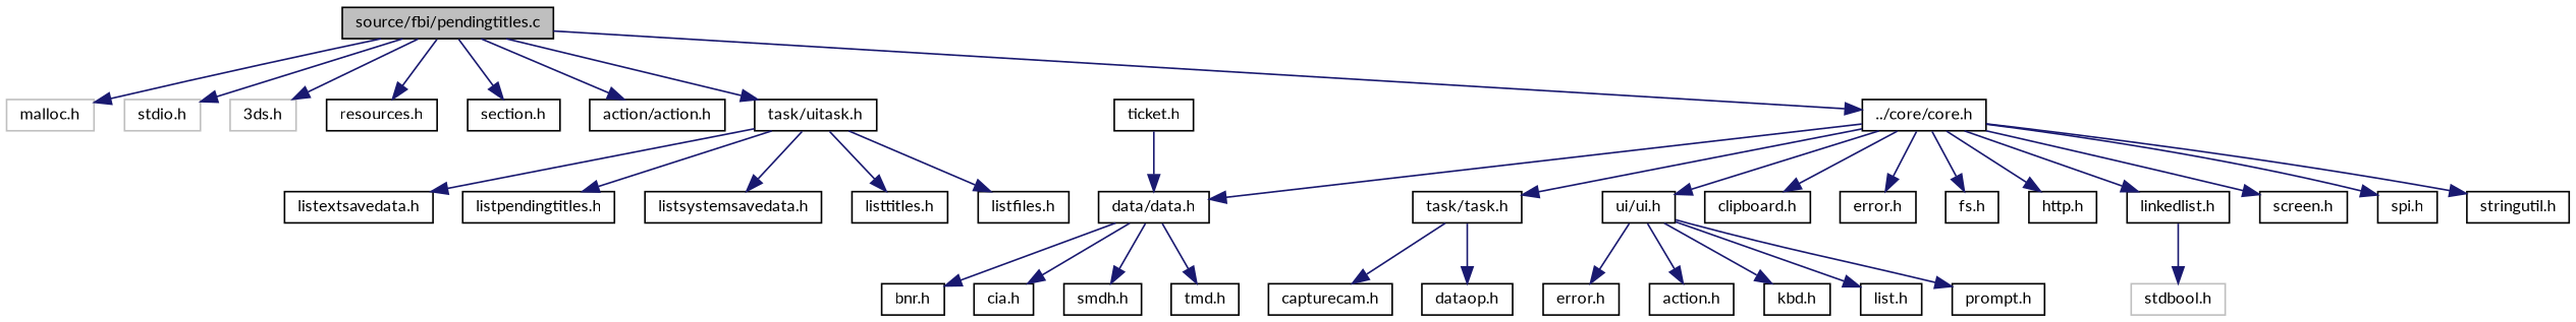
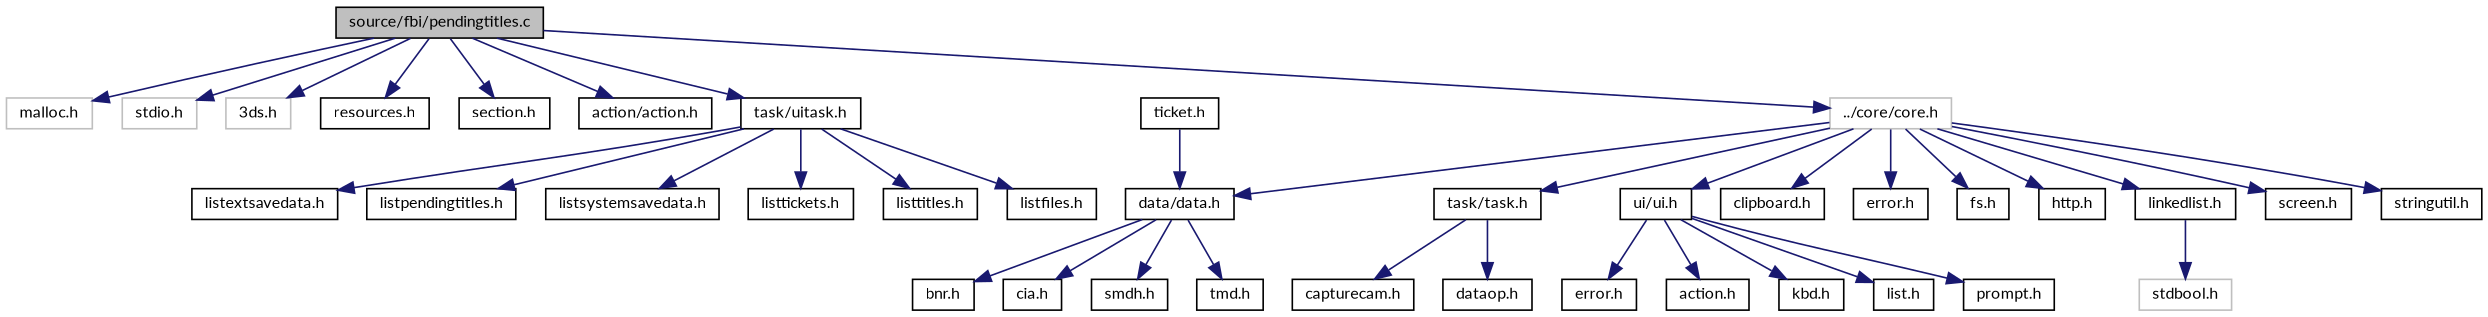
  digraph {
    fontname=Lato
    node [color=black fillcolor=white fontname=Lato fontsize=10 shape=record style=filled]
    edge [color=midnightblue fontname=Lato fontsize=10 labelfontname=Helvetica labelfontsize=10 style=solid]
    n1 [fillcolor=grey75 fontcolor=black height=0.2 label="source/fbi/pendingtitles.c" width=0.4]
    n2 [color=grey75 height=0.2 label="malloc.h" width=0.4]
    n3 [color=grey75 height=0.2 label="stdio.h" width=0.4]
    n4 [color=grey75 height=0.2 label="3ds.h" width=0.4]
    n5 [height=0.2 label="resources.h" width=0.4]
    n6 [height=0.2 label="section.h" width=0.4]
    n7 [height=0.2 label="action/action.h" width=0.4]
    n8 [height=0.2 label="task/uitask.h" width=0.4]
-   n9 [height=0.2 label="../core/core.h" width=0.4]
+   n9 [color=grey75 height=0.2 label="../core/core.h" width=0.4]
    n10 [height=0.2 label="listextsavedata.h" width=0.4]
    n11 [height=0.2 label="listpendingtitles.h" width=0.4]
    n12 [height=0.2 label="listsystemsavedata.h" width=0.4]
+   n13 [height=0.2 label="listtickets.h" width=0.4]
    n14 [height=0.2 label="listtitles.h" width=0.4]
    n15 [height=0.2 label="listfiles.h" width=0.4]
    n16 [height=0.2 label="data/data.h" width=0.4]
    n17 [height=0.2 label="task/task.h" width=0.4]
    n18 [height=0.2 label="ui/ui.h" width=0.4]
    n19 [height=0.2 label="clipboard.h" width=0.4]
    n20 [height=0.2 label="error.h" width=0.4]
    n21 [height=0.2 label="fs.h" width=0.4]
    n22 [height=0.2 label="http.h" width=0.4]
    n23 [height=0.2 label="linkedlist.h" width=0.4]
    n24 [height=0.2 label="screen.h" width=0.4]
-   n25 [height=0.2 label="spi.h" width=0.4]
    n26 [height=0.2 label="stringutil.h" width=0.4]
    n27 [height=0.2 label="bnr.h" width=0.4]
    n28 [height=0.2 label="cia.h" width=0.4]
    n29 [height=0.2 label="smdh.h" width=0.4]
    n30 [height=0.2 label="tmd.h" width=0.4]
    n31 [height=0.2 label="capturecam.h" width=0.4]
    n32 [height=0.2 label="dataop.h" width=0.4]
    n33 [height=0.2 label="error.h" width=0.4]
    n34 [height=0.2 label="action.h" width=0.4]
    n35 [height=0.2 label="kbd.h" width=0.4]
    n36 [height=0.2 label="list.h" width=0.4]
    n37 [height=0.2 label="prompt.h" width=0.4]
    n38 [color=grey75 height=0.2 label="stdbool.h" width=0.4]
    n39 [height=0.2 label="ticket.h" width=0.4]
    n1 -> n2
    n1 -> n3
    n1 -> n4
    n1 -> n5
    n1 -> n6
    n1 -> n7
    n1 -> n8
    n1 -> n9
    n8 -> n10
    n8 -> n11
    n8 -> n12
+   n8 -> n13
    n8 -> n14
    n8 -> n15
    n9 -> n16
    n9 -> n17
    n9 -> n18
    n9 -> n19
    n9 -> n20
    n9 -> n21
    n9 -> n22
    n9 -> n23
    n9 -> n24
-   n9 -> n25
    n9 -> n26
    n16 -> n27
    n16 -> n28
    n16 -> n29
    n16 -> n30
    n17 -> n31
    n17 -> n32
    n18 -> n33
    n18 -> n34
    n18 -> n35
    n18 -> n36
    n18 -> n37
    n23 -> n38
    n39 -> n16
  }
